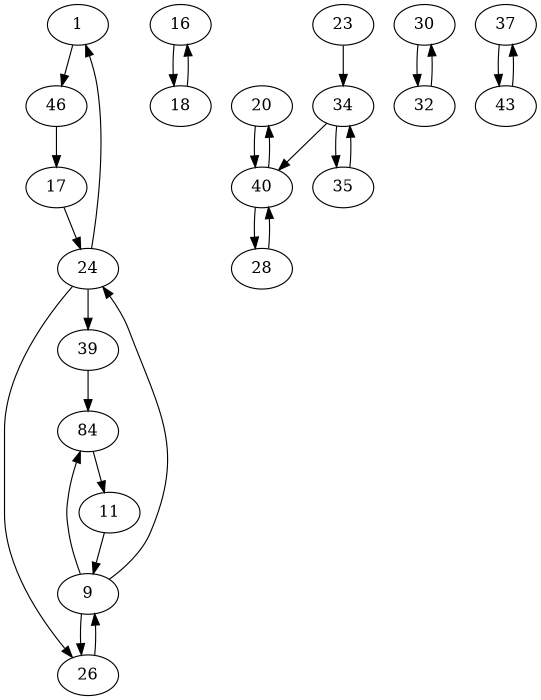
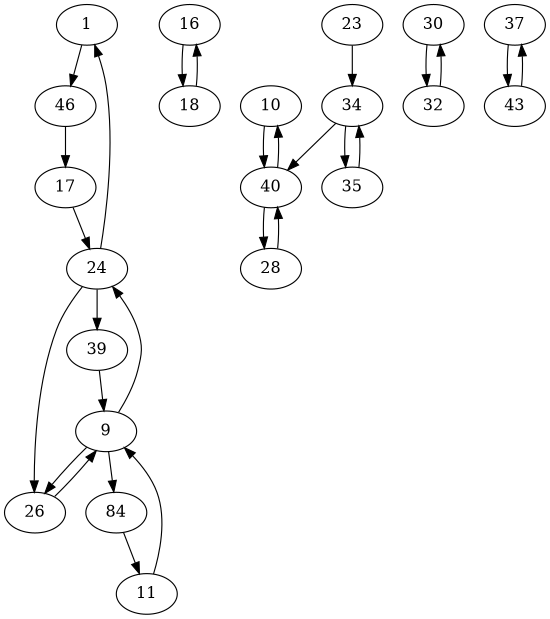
  digraph {
    1
    46
    17
    24
    9
    26
    n7 [label=84]
    39
    11
    16
    18
-   20
+   20 [label=10]
    40
    28
    23
    34
    35
    30
    32
    37
    43
    1 -> 46
    46 -> 17
    17 -> 24
    24 -> 1
    24 -> 26
    24 -> 39
    9 -> 24
    9 -> 26
    9 -> n7
    26 -> 9
    n7 -> 11
-   39 -> n7
+   39 -> 9
    11 -> 9
    16 -> 18
    18 -> 16
    20 -> 40
    40 -> 20
    40 -> 28
    28 -> 40
    23 -> 34
    34 -> 40
    34 -> 35
    35 -> 34
    30 -> 32
    32 -> 30
    37 -> 43
    43 -> 37
  }
